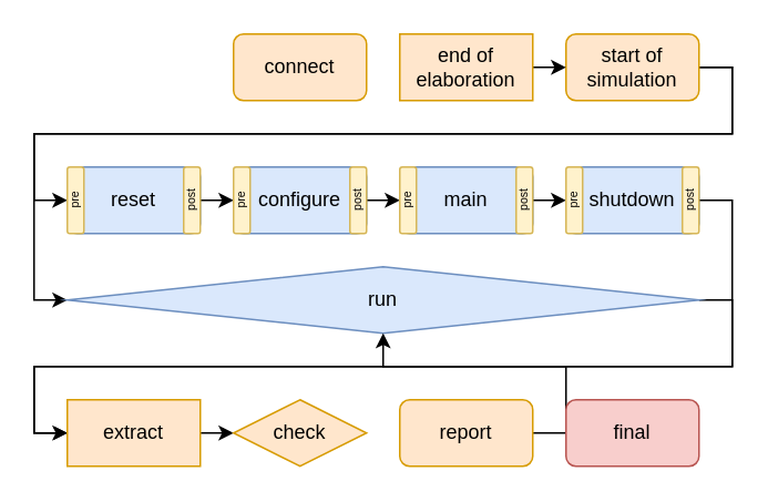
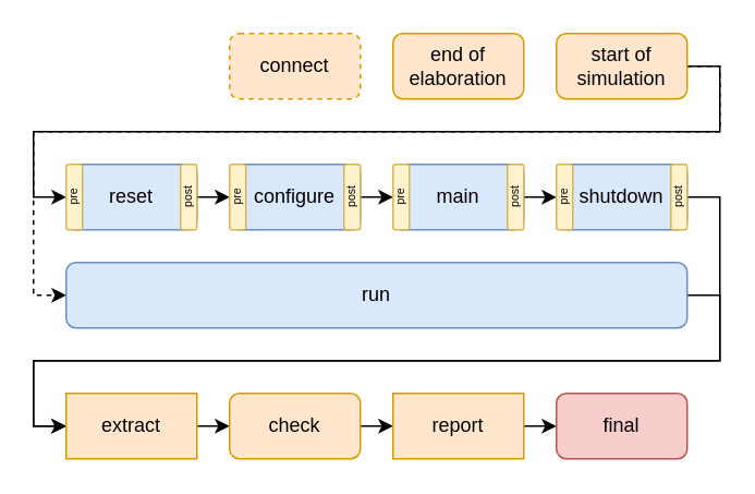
  <mxCell id="0" />
  <mxCell id="1" parent="0" />
- <mxCell id="2" value="connect" style="rounded=1;whiteSpace=wrap;html=1;fillColor=#ffe6cc;strokeColor=#d79b00;" vertex="1" parent="1"><mxGeometry x="140" y="20" width="80" height="40" as="geometry" /></mxCell>
+ <mxCell id="2" value="connect" style="rounded=1;whiteSpace=wrap;html=1;fillColor=#ffe6cc;strokeColor=#d79b00;dashed=1;" vertex="1" parent="1"><mxGeometry x="140" y="20" width="80" height="40" as="geometry" /></mxCell>
  <mxCell id="3" style="edgeStyle=orthogonalEdgeStyle;rounded=0;orthogonalLoop=1;jettySize=auto;html=1;exitX=1;exitY=0.5;exitDx=0;exitDy=0;entryX=0;entryY=0.5;entryDx=0;entryDy=0;" edge="1" parent="1" source="5" target="9"><mxGeometry relative="1" as="geometry" /></mxCell>
- <mxCell id="4" style="edgeStyle=orthogonalEdgeStyle;rounded=0;orthogonalLoop=1;jettySize=auto;html=1;exitX=1;exitY=0.5;exitDx=0;exitDy=0;entryX=0;entryY=0.5;entryDx=0;entryDy=0;" edge="1" parent="1" source="5" target="8"><mxGeometry relative="1" as="geometry"><Array as="points"><mxPoint x="440" y="40" /><mxPoint x="440" y="80" /><mxPoint x="20" y="80" /><mxPoint x="20" y="180" /></Array></mxGeometry></mxCell>
+ <mxCell id="4" style="edgeStyle=orthogonalEdgeStyle;rounded=0;orthogonalLoop=1;jettySize=auto;html=1;exitX=1;exitY=0.5;exitDx=0;exitDy=0;entryX=0;entryY=0.5;entryDx=0;entryDy=0;dashed=1;" edge="1" parent="1" source="5" target="8"><mxGeometry relative="1" as="geometry"><Array as="points"><mxPoint x="440" y="40" /><mxPoint x="440" y="80" /><mxPoint x="20" y="80" /><mxPoint x="20" y="180" /></Array></mxGeometry></mxCell>
  <mxCell id="5" value="start of simulation" style="rounded=1;whiteSpace=wrap;html=1;fillColor=#ffe6cc;strokeColor=#d79b00;" vertex="1" parent="1"><mxGeometry x="340" y="20" width="80" height="40" as="geometry" /></mxCell>
  <mxCell id="6" value="reset" style="rounded=1;whiteSpace=wrap;html=1;fillColor=#dae8fc;strokeColor=#6c8ebf;" vertex="1" parent="1"><mxGeometry x="40" y="100" width="80" height="40" as="geometry" /></mxCell>
- <mxCell id="7" style="edgeStyle=orthogonalEdgeStyle;rounded=0;orthogonalLoop=1;jettySize=auto;html=1;exitX=1;exitY=0.5;exitDx=0;exitDy=0;entryX=0;entryY=0.5;entryDx=0;entryDy=0;endArrow=open;" edge="1" parent="1" source="8" target="19"><mxGeometry relative="1" as="geometry" /></mxCell>
- <mxCell id="8" value="run" style="rhombus;whiteSpace=wrap;html=1;fillColor=#dae8fc;strokeColor=#6c8ebf;" vertex="1" parent="1"><mxGeometry x="40" y="160" width="380" height="40" as="geometry" /></mxCell>
+ <mxCell id="7" style="edgeStyle=orthogonalEdgeStyle;rounded=0;orthogonalLoop=1;jettySize=auto;html=1;exitX=1;exitY=0.5;exitDx=0;exitDy=0;entryX=0;entryY=0.5;entryDx=0;entryDy=0;" edge="1" parent="1" source="8" target="19"><mxGeometry relative="1" as="geometry" /></mxCell>
+ <mxCell id="8" value="run" style="rounded=1;whiteSpace=wrap;html=1;fillColor=#dae8fc;strokeColor=#6c8ebf;" vertex="1" parent="1"><mxGeometry x="40" y="160" width="380" height="40" as="geometry" /></mxCell>
  <mxCell id="9" value="pre" style="rounded=1;whiteSpace=wrap;html=1;fillColor=#fff2cc;strokeColor=#d6b656;horizontal=0;fontSize=7;" vertex="1" parent="1"><mxGeometry x="40" y="100" width="10" height="40" as="geometry" /></mxCell>
  <mxCell id="10" style="edgeStyle=orthogonalEdgeStyle;rounded=0;orthogonalLoop=1;jettySize=auto;html=1;exitX=1;exitY=0.5;exitDx=0;exitDy=0;entryX=0;entryY=0.5;entryDx=0;entryDy=0;" edge="1" parent="1" source="11"><mxGeometry relative="1" as="geometry"><mxPoint x="140" y="120" as="targetPoint" /></mxGeometry></mxCell>
  <mxCell id="11" value="post" style="rounded=1;whiteSpace=wrap;html=1;fillColor=#fff2cc;strokeColor=#d6b656;horizontal=0;fontSize=7;" vertex="1" parent="1"><mxGeometry x="110" y="100" width="10" height="40" as="geometry" /></mxCell>
  <mxCell id="12" value="configure" style="rounded=1;whiteSpace=wrap;html=1;fillColor=#dae8fc;strokeColor=#6c8ebf;" vertex="1" parent="1"><mxGeometry x="140" y="100" width="80" height="40" as="geometry" /></mxCell>
  <mxCell id="13" style="edgeStyle=orthogonalEdgeStyle;rounded=0;orthogonalLoop=1;jettySize=auto;html=1;exitX=1;exitY=0.5;exitDx=0;exitDy=0;entryX=0;entryY=0.5;entryDx=0;entryDy=0;" edge="1" parent="1"><mxGeometry relative="1" as="geometry"><mxPoint x="220" y="120" as="sourcePoint" /></mxGeometry></mxCell>
  <mxCell id="14" value="main" style="rounded=1;whiteSpace=wrap;html=1;fillColor=#dae8fc;strokeColor=#6c8ebf;" vertex="1" parent="1"><mxGeometry x="240" y="100" width="80" height="40" as="geometry" /></mxCell>
  <mxCell id="15" style="edgeStyle=orthogonalEdgeStyle;rounded=0;orthogonalLoop=1;jettySize=auto;html=1;exitX=1;exitY=0.5;exitDx=0;exitDy=0;entryX=0;entryY=0.5;entryDx=0;entryDy=0;" edge="1" parent="1"><mxGeometry relative="1" as="geometry"><mxPoint x="320" y="120" as="sourcePoint" /></mxGeometry></mxCell>
  <mxCell id="16" value="shutdown" style="rounded=1;whiteSpace=wrap;html=1;fillColor=#dae8fc;strokeColor=#6c8ebf;" vertex="1" parent="1"><mxGeometry x="340" y="100" width="80" height="40" as="geometry" /></mxCell>
  <mxCell id="17" style="edgeStyle=orthogonalEdgeStyle;rounded=0;orthogonalLoop=1;jettySize=auto;html=1;exitX=1;exitY=0.5;exitDx=0;exitDy=0;entryX=0;entryY=0.5;entryDx=0;entryDy=0;" edge="1" parent="1" target="19"><mxGeometry relative="1" as="geometry"><mxPoint x="420" y="120" as="sourcePoint" /><Array as="points"><mxPoint x="440" y="120" /><mxPoint x="440" y="220" /><mxPoint x="20" y="220" /><mxPoint x="20" y="260" /></Array></mxGeometry></mxCell>
  <mxCell id="18" style="edgeStyle=orthogonalEdgeStyle;rounded=0;orthogonalLoop=1;jettySize=auto;html=1;exitX=1;exitY=0.5;exitDx=0;exitDy=0;entryX=0;entryY=0.5;entryDx=0;entryDy=0;" edge="1" parent="1" source="19" target="21"><mxGeometry relative="1" as="geometry" /></mxCell>
  <mxCell id="19" value="extract" style="whiteSpace=wrap;html=1;fillColor=#ffe6cc;strokeColor=#d79b00;rounded=0;" vertex="1" parent="1"><mxGeometry x="40" y="240" width="80" height="40" as="geometry" /></mxCell>
- <mxCell id="21" value="check" style="rhombus;whiteSpace=wrap;html=1;fillColor=#ffe6cc;strokeColor=#d79b00;" vertex="1" parent="1"><mxGeometry x="140" y="240" width="80" height="40" as="geometry" /></mxCell>
- <mxCell id="22" style="edgeStyle=orthogonalEdgeStyle;rounded=0;orthogonalLoop=1;jettySize=auto;html=1;exitX=1;exitY=0.5;exitDx=0;exitDy=0;" edge="1" parent="1" source="23" target="8"><mxGeometry relative="1" as="geometry" /></mxCell>
- <mxCell id="23" value="report" style="rounded=1;whiteSpace=wrap;html=1;fillColor=#ffe6cc;strokeColor=#d79b00;" vertex="1" parent="1"><mxGeometry x="240" y="240" width="80" height="40" as="geometry" /></mxCell>
+ <mxCell id="20" style="edgeStyle=orthogonalEdgeStyle;rounded=0;orthogonalLoop=1;jettySize=auto;html=1;exitX=1;exitY=0.5;exitDx=0;exitDy=0;entryX=0;entryY=0.5;entryDx=0;entryDy=0;" edge="1" parent="1" source="21" target="23"><mxGeometry relative="1" as="geometry" /></mxCell>
+ <mxCell id="21" value="check" style="rounded=1;whiteSpace=wrap;html=1;fillColor=#ffe6cc;strokeColor=#d79b00;" vertex="1" parent="1"><mxGeometry x="140" y="240" width="80" height="40" as="geometry" /></mxCell>
+ <mxCell id="22" style="edgeStyle=orthogonalEdgeStyle;rounded=0;orthogonalLoop=1;jettySize=auto;html=1;exitX=1;exitY=0.5;exitDx=0;exitDy=0;entryX=0;entryY=0.5;entryDx=0;entryDy=0;" edge="1" parent="1" source="23" target="24"><mxGeometry relative="1" as="geometry" /></mxCell>
+ <mxCell id="23" value="report" style="whiteSpace=wrap;html=1;fillColor=#ffe6cc;strokeColor=#d79b00;rounded=0;" vertex="1" parent="1"><mxGeometry x="240" y="240" width="80" height="40" as="geometry" /></mxCell>
  <mxCell id="24" value="final" style="rounded=1;whiteSpace=wrap;html=1;fillColor=#f8cecc;strokeColor=#b85450;" vertex="1" parent="1"><mxGeometry x="340" y="240" width="80" height="40" as="geometry" /></mxCell>
- <mxCell id="25" style="edgeStyle=orthogonalEdgeStyle;rounded=0;orthogonalLoop=1;jettySize=auto;html=1;exitX=1;exitY=0.5;exitDx=0;exitDy=0;entryX=0;entryY=0.5;entryDx=0;entryDy=0;" edge="1" parent="1" source="26" target="5"><mxGeometry relative="1" as="geometry" /></mxCell>
- <mxCell id="26" value="end of elaboration" style="whiteSpace=wrap;html=1;fillColor=#ffe6cc;strokeColor=#d79b00;rounded=0;" vertex="1" parent="1"><mxGeometry x="240" y="20" width="80" height="40" as="geometry" /></mxCell>
+ <mxCell id="26" value="end of elaboration" style="rounded=1;whiteSpace=wrap;html=1;fillColor=#ffe6cc;strokeColor=#d79b00;" vertex="1" parent="1"><mxGeometry x="240" y="20" width="80" height="40" as="geometry" /></mxCell>
  <mxCell id="27" value="pre" style="rounded=1;whiteSpace=wrap;html=1;fillColor=#fff2cc;strokeColor=#d6b656;horizontal=0;fontSize=7;" vertex="1" parent="1"><mxGeometry x="140" y="100" width="10" height="40" as="geometry" /></mxCell>
  <mxCell id="28" style="edgeStyle=orthogonalEdgeStyle;rounded=0;orthogonalLoop=1;jettySize=auto;html=1;exitX=1;exitY=0.5;exitDx=0;exitDy=0;entryX=0;entryY=0.5;entryDx=0;entryDy=0;" edge="1" parent="1" source="29" target="30"><mxGeometry relative="1" as="geometry" /></mxCell>
  <mxCell id="29" value="post" style="rounded=1;whiteSpace=wrap;html=1;fillColor=#fff2cc;strokeColor=#d6b656;horizontal=0;fontSize=7;" vertex="1" parent="1"><mxGeometry x="210" y="100" width="10" height="40" as="geometry" /></mxCell>
  <mxCell id="30" value="pre" style="rounded=1;whiteSpace=wrap;html=1;fillColor=#fff2cc;strokeColor=#d6b656;horizontal=0;fontSize=7;" vertex="1" parent="1"><mxGeometry x="240" y="100" width="10" height="40" as="geometry" /></mxCell>
  <mxCell id="31" style="edgeStyle=orthogonalEdgeStyle;rounded=0;orthogonalLoop=1;jettySize=auto;html=1;exitX=1;exitY=0.5;exitDx=0;exitDy=0;entryX=0;entryY=0.5;entryDx=0;entryDy=0;" edge="1" parent="1" source="32" target="33"><mxGeometry relative="1" as="geometry" /></mxCell>
  <mxCell id="32" value="post" style="rounded=1;whiteSpace=wrap;html=1;fillColor=#fff2cc;strokeColor=#d6b656;horizontal=0;fontSize=7;" vertex="1" parent="1"><mxGeometry x="310" y="100" width="10" height="40" as="geometry" /></mxCell>
  <mxCell id="33" value="pre" style="rounded=1;whiteSpace=wrap;html=1;fillColor=#fff2cc;strokeColor=#d6b656;horizontal=0;fontSize=7;" vertex="1" parent="1"><mxGeometry x="340" y="100" width="10" height="40" as="geometry" /></mxCell>
  <mxCell id="34" value="post" style="rounded=1;whiteSpace=wrap;html=1;fillColor=#fff2cc;strokeColor=#d6b656;horizontal=0;fontSize=7;" vertex="1" parent="1"><mxGeometry x="410" y="100" width="10" height="40" as="geometry" /></mxCell>
